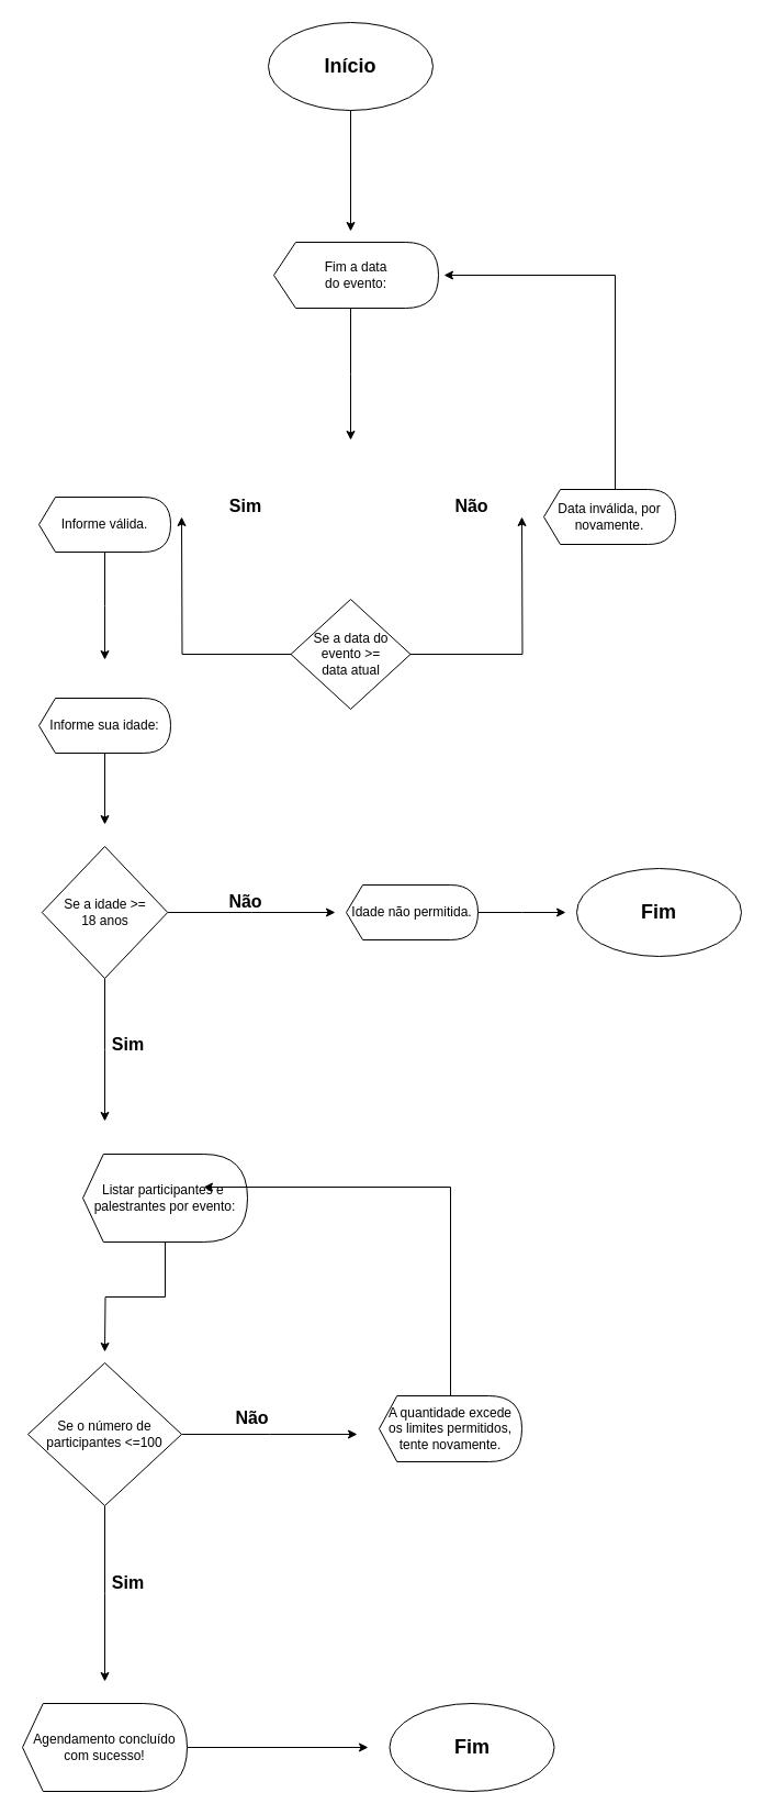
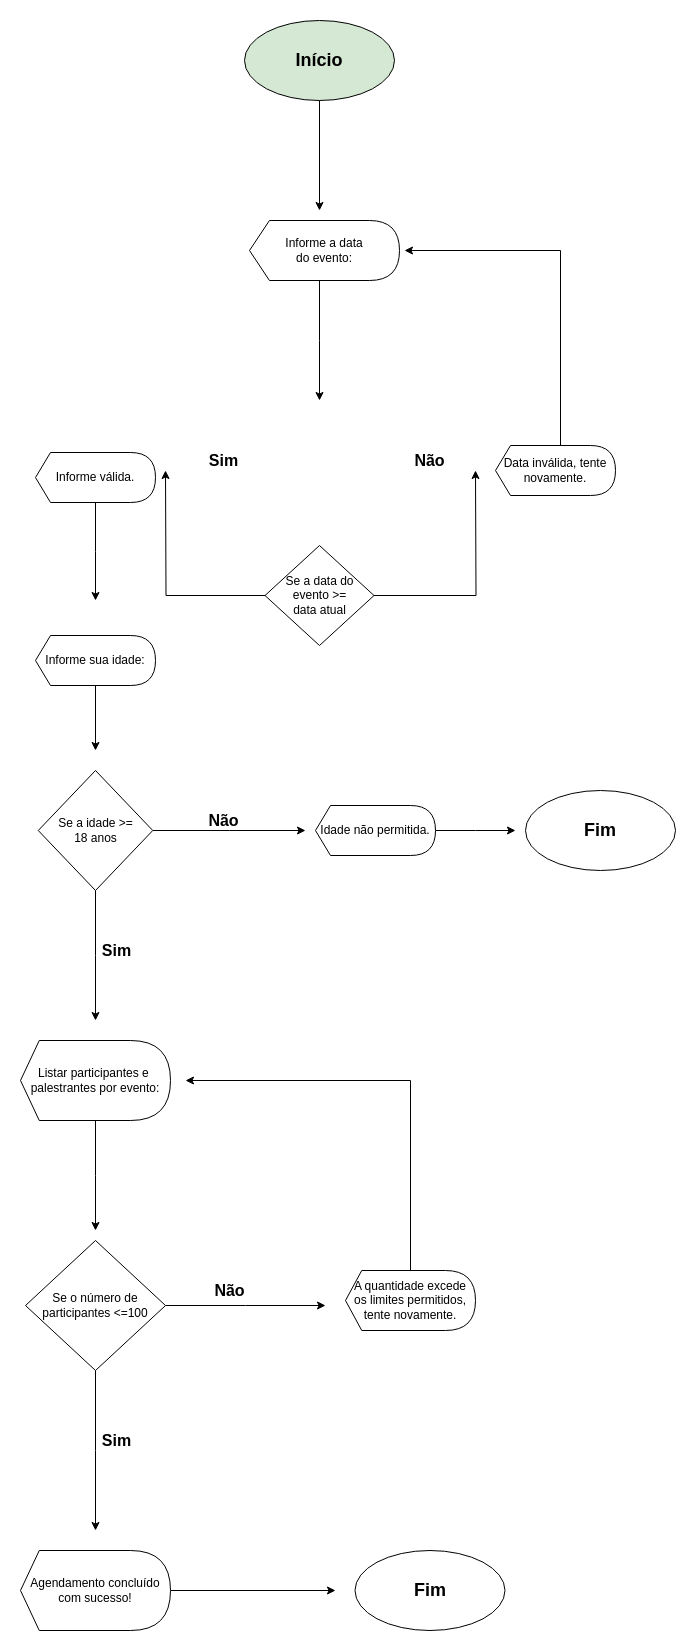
  <mxCell id="0" />
  <mxCell id="1" parent="0" />
- <mxCell id="2" value="&lt;b&gt;&lt;font style=&quot;font-size: 18px;&quot;&gt;Início&lt;/font&gt;&lt;/b&gt;" style="ellipse;whiteSpace=wrap;html=1;" vertex="1" parent="1"><mxGeometry x="244" y="20" width="150" height="80" as="geometry" /></mxCell>
+ <mxCell id="2" value="&lt;b&gt;&lt;font style=&quot;font-size: 18px;&quot;&gt;Início&lt;/font&gt;&lt;/b&gt;" style="ellipse;whiteSpace=wrap;html=1;fillColor=#d5e8d4;" vertex="1" parent="1"><mxGeometry x="244" y="20" width="150" height="80" as="geometry" /></mxCell>
  <mxCell id="3" value="" style="endArrow=classic;html=1;rounded=0;exitX=0.5;exitY=1;exitDx=0;exitDy=0;" edge="1" parent="1"><mxGeometry width="50" height="50" relative="1" as="geometry"><mxPoint x="319" y="100" as="sourcePoint" /><mxPoint x="319" y="210" as="targetPoint" /></mxGeometry></mxCell>
  <mxCell id="4" style="edgeStyle=orthogonalEdgeStyle;rounded=0;orthogonalLoop=1;jettySize=auto;html=1;exitX=0;exitY=0;exitDx=70;exitDy=60;exitPerimeter=0;" edge="1" parent="1" source="5"><mxGeometry relative="1" as="geometry"><mxPoint x="319" y="400" as="targetPoint" /></mxGeometry></mxCell>
- <mxCell id="5" value="Fim a data&lt;br&gt;do evento:" style="shape=display;whiteSpace=wrap;html=1;size=0.133;" vertex="1" parent="1"><mxGeometry x="249" y="220" width="150" height="60" as="geometry" /></mxCell>
+ <mxCell id="5" value="Informe a data&lt;br&gt;do evento:" style="shape=display;whiteSpace=wrap;html=1;size=0.133;" vertex="1" parent="1"><mxGeometry x="249" y="220" width="150" height="60" as="geometry" /></mxCell>
  <mxCell id="6" style="edgeStyle=orthogonalEdgeStyle;rounded=0;orthogonalLoop=1;jettySize=auto;html=1;exitX=1;exitY=0.5;exitDx=0;exitDy=0;fontSize=10;" edge="1" parent="1" source="8"><mxGeometry relative="1" as="geometry"><mxPoint x="475" y="470" as="targetPoint" /></mxGeometry></mxCell>
  <mxCell id="7" style="edgeStyle=orthogonalEdgeStyle;rounded=0;orthogonalLoop=1;jettySize=auto;html=1;exitX=0;exitY=0.5;exitDx=0;exitDy=0;fontSize=12;" edge="1" parent="1" source="8"><mxGeometry relative="1" as="geometry"><mxPoint x="165" y="470" as="targetPoint" /></mxGeometry></mxCell>
  <mxCell id="8" value="Se a data do evento &amp;gt;=&lt;br&gt;data atual" style="rhombus;whiteSpace=wrap;html=1;" vertex="1" parent="1"><mxGeometry x="264.5" y="545" width="109" height="100" as="geometry" /></mxCell>
  <mxCell id="9" value="&lt;b style=&quot;font-size: 16px;&quot;&gt;Não&lt;/b&gt;" style="text;html=1;strokeColor=none;fillColor=none;align=center;verticalAlign=middle;whiteSpace=wrap;rounded=0;fontSize=16;horizontal=1;" vertex="1" parent="1"><mxGeometry x="394" y="440" width="71" height="40" as="geometry" /></mxCell>
  <mxCell id="10" style="edgeStyle=orthogonalEdgeStyle;rounded=0;orthogonalLoop=1;jettySize=auto;html=1;fontSize=12;entryX=1;entryY=0.5;entryDx=0;entryDy=0;entryPerimeter=0;" edge="1" parent="1"><mxGeometry relative="1" as="geometry"><mxPoint x="404" y="250" as="targetPoint" /><mxPoint x="560" y="450" as="sourcePoint" /><Array as="points"><mxPoint x="560" y="250" /></Array></mxGeometry></mxCell>
  <mxCell id="11" value="" style="edgeStyle=orthogonalEdgeStyle;rounded=0;orthogonalLoop=1;jettySize=auto;html=1;fontSize=12;" edge="1" parent="1" source="12"><mxGeometry relative="1" as="geometry"><mxPoint x="515" y="830" as="targetPoint" /></mxGeometry></mxCell>
  <mxCell id="12" value="Idade não permitida." style="shape=display;whiteSpace=wrap;html=1;fontSize=12;size=0.125;" vertex="1" parent="1"><mxGeometry x="315" y="805" width="120" height="50" as="geometry" /></mxCell>
  <mxCell id="13" value="&lt;b style=&quot;font-size: 16px;&quot;&gt;Sim&lt;/b&gt;" style="text;html=1;strokeColor=none;fillColor=none;align=center;verticalAlign=middle;whiteSpace=wrap;rounded=0;fontSize=16;horizontal=1;" vertex="1" parent="1"><mxGeometry x="188" y="440" width="71" height="40" as="geometry" /></mxCell>
  <mxCell id="14" style="edgeStyle=orthogonalEdgeStyle;rounded=0;orthogonalLoop=1;jettySize=auto;html=1;fontSize=12;" edge="1" parent="1" source="15"><mxGeometry relative="1" as="geometry"><mxPoint x="95" y="600" as="targetPoint" /></mxGeometry></mxCell>
  <mxCell id="15" value="Informe válida." style="shape=display;whiteSpace=wrap;html=1;fontSize=12;size=0.125;" vertex="1" parent="1"><mxGeometry x="35" y="452" width="120" height="50" as="geometry" /></mxCell>
  <mxCell id="16" style="edgeStyle=orthogonalEdgeStyle;rounded=0;orthogonalLoop=1;jettySize=auto;html=1;fontSize=12;" edge="1" parent="1" source="17"><mxGeometry relative="1" as="geometry"><mxPoint x="95" y="750" as="targetPoint" /></mxGeometry></mxCell>
  <mxCell id="17" value="Informe sua idade:" style="shape=display;whiteSpace=wrap;html=1;fontSize=12;size=0.125;" vertex="1" parent="1"><mxGeometry x="35" y="635" width="120" height="50" as="geometry" /></mxCell>
  <mxCell id="18" style="edgeStyle=orthogonalEdgeStyle;rounded=0;orthogonalLoop=1;jettySize=auto;html=1;exitX=1;exitY=0.5;exitDx=0;exitDy=0;fontSize=12;" edge="1" parent="1" source="20"><mxGeometry relative="1" as="geometry"><mxPoint x="305" y="830" as="targetPoint" /></mxGeometry></mxCell>
  <mxCell id="19" style="edgeStyle=orthogonalEdgeStyle;rounded=0;orthogonalLoop=1;jettySize=auto;html=1;exitX=0.5;exitY=1;exitDx=0;exitDy=0;fontSize=12;" edge="1" parent="1" source="20"><mxGeometry relative="1" as="geometry"><mxPoint x="95" y="1020" as="targetPoint" /></mxGeometry></mxCell>
  <mxCell id="20" value="Se a idade &amp;gt;=&lt;br&gt;18 anos" style="rhombus;whiteSpace=wrap;html=1;" vertex="1" parent="1"><mxGeometry x="37.75" y="770" width="114.5" height="120" as="geometry" /></mxCell>
  <mxCell id="21" value="&lt;b style=&quot;font-size: 16px;&quot;&gt;Não&lt;/b&gt;" style="text;html=1;strokeColor=none;fillColor=none;align=center;verticalAlign=middle;whiteSpace=wrap;rounded=0;fontSize=16;horizontal=1;" vertex="1" parent="1"><mxGeometry x="188" y="800" width="71" height="40" as="geometry" /></mxCell>
  <mxCell id="22" value="&lt;b&gt;&lt;font style=&quot;font-size: 18px;&quot;&gt;Fim&lt;/font&gt;&lt;/b&gt;" style="ellipse;whiteSpace=wrap;html=1;" vertex="1" parent="1"><mxGeometry x="525" y="790" width="150" height="80" as="geometry" /></mxCell>
  <mxCell id="23" value="&lt;b style=&quot;font-size: 16px;&quot;&gt;Sim&lt;/b&gt;" style="text;html=1;strokeColor=none;fillColor=none;align=center;verticalAlign=middle;whiteSpace=wrap;rounded=0;fontSize=16;horizontal=1;" vertex="1" parent="1"><mxGeometry x="81.25" y="930" width="71" height="40" as="geometry" /></mxCell>
  <mxCell id="24" style="edgeStyle=orthogonalEdgeStyle;rounded=0;orthogonalLoop=1;jettySize=auto;html=1;fontSize=12;" edge="1" parent="1" source="25"><mxGeometry relative="1" as="geometry"><mxPoint x="95" y="1230" as="targetPoint" /></mxGeometry></mxCell>
- <mxCell id="25" value="Listar participantes e&amp;nbsp; palestrantes por evento:" style="shape=display;whiteSpace=wrap;html=1;fontSize=12;size=0.125;" vertex="1" parent="1"><mxGeometry x="75" y="1050" width="150" height="80" as="geometry" /></mxCell>
- <mxCell id="26" value="Data inválida, por novamente." style="shape=display;whiteSpace=wrap;html=1;fontSize=12;size=0.125;" vertex="1" parent="1"><mxGeometry x="495" y="445" width="120" height="50" as="geometry" /></mxCell>
+ <mxCell id="25" value="Listar participantes e&amp;nbsp; palestrantes por evento:" style="shape=display;whiteSpace=wrap;html=1;fontSize=12;size=0.125;" vertex="1" parent="1"><mxGeometry x="20" y="1040" width="150" height="80" as="geometry" /></mxCell>
+ <mxCell id="26" value="Data inválida, tente novamente." style="shape=display;whiteSpace=wrap;html=1;fontSize=12;size=0.125;" vertex="1" parent="1"><mxGeometry x="495" y="445" width="120" height="50" as="geometry" /></mxCell>
  <mxCell id="27" style="edgeStyle=orthogonalEdgeStyle;rounded=0;orthogonalLoop=1;jettySize=auto;html=1;fontSize=12;" edge="1" parent="1" source="29"><mxGeometry relative="1" as="geometry"><mxPoint x="325" y="1305" as="targetPoint" /></mxGeometry></mxCell>
  <mxCell id="28" style="edgeStyle=orthogonalEdgeStyle;rounded=0;orthogonalLoop=1;jettySize=auto;html=1;exitX=0.5;exitY=1;exitDx=0;exitDy=0;fontSize=12;" edge="1" parent="1" source="29"><mxGeometry relative="1" as="geometry"><mxPoint x="95" y="1530" as="targetPoint" /></mxGeometry></mxCell>
  <mxCell id="29" value="Se o número de participantes &amp;lt;=100" style="rhombus;whiteSpace=wrap;html=1;" vertex="1" parent="1"><mxGeometry x="25" y="1240" width="140" height="130" as="geometry" /></mxCell>
  <mxCell id="30" value="&lt;b style=&quot;font-size: 16px;&quot;&gt;Não&lt;/b&gt;" style="text;html=1;strokeColor=none;fillColor=none;align=center;verticalAlign=middle;whiteSpace=wrap;rounded=0;fontSize=16;horizontal=1;" vertex="1" parent="1"><mxGeometry x="193.5" y="1270" width="71" height="40" as="geometry" /></mxCell>
  <mxCell id="31" style="edgeStyle=orthogonalEdgeStyle;rounded=0;orthogonalLoop=1;jettySize=auto;html=1;fontSize=12;" edge="1" parent="1" source="32"><mxGeometry relative="1" as="geometry"><mxPoint x="185" y="1080" as="targetPoint" /><Array as="points"><mxPoint x="410" y="1080" /></Array></mxGeometry></mxCell>
  <mxCell id="32" value="A quantidade excede os limites permitidos, tente novamente." style="shape=display;whiteSpace=wrap;html=1;fontSize=12;size=0.125;" vertex="1" parent="1"><mxGeometry x="345" y="1270" width="130" height="60" as="geometry" /></mxCell>
  <mxCell id="33" value="&lt;b style=&quot;font-size: 16px;&quot;&gt;Sim&lt;/b&gt;" style="text;html=1;strokeColor=none;fillColor=none;align=center;verticalAlign=middle;whiteSpace=wrap;rounded=0;fontSize=16;horizontal=1;" vertex="1" parent="1"><mxGeometry x="81.25" y="1420" width="71" height="40" as="geometry" /></mxCell>
  <mxCell id="34" style="edgeStyle=orthogonalEdgeStyle;rounded=0;orthogonalLoop=1;jettySize=auto;html=1;exitX=1;exitY=0.5;exitDx=0;exitDy=0;exitPerimeter=0;fontSize=12;" edge="1" parent="1" source="35"><mxGeometry relative="1" as="geometry"><mxPoint x="335" y="1590" as="targetPoint" /></mxGeometry></mxCell>
  <mxCell id="35" value="Agendamento concluído com sucesso!" style="shape=display;whiteSpace=wrap;html=1;fontSize=12;size=0.125;" vertex="1" parent="1"><mxGeometry x="20" y="1550" width="150" height="80" as="geometry" /></mxCell>
  <mxCell id="36" value="&lt;b style=&quot;font-size: 18px;&quot;&gt;Fim&lt;/b&gt;" style="ellipse;whiteSpace=wrap;html=1;" vertex="1" parent="1"><mxGeometry x="354.5" y="1550" width="150" height="80" as="geometry" /></mxCell>
